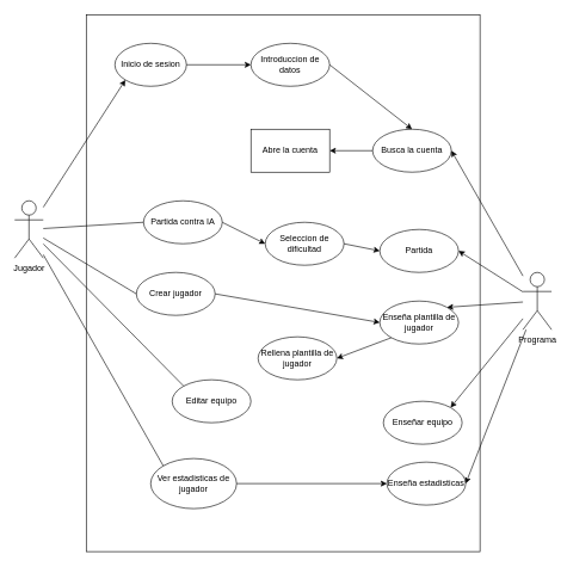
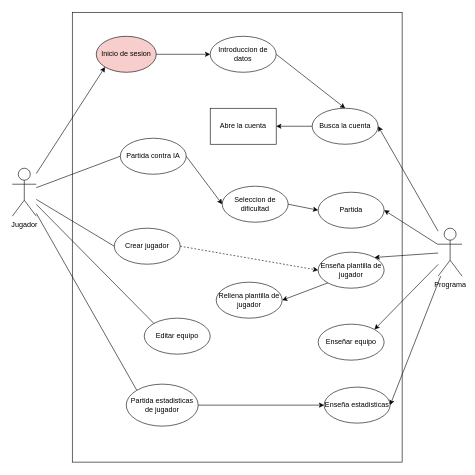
  <mxCell id="0" />
  <mxCell id="1" parent="0" />
  <mxCell id="2" value="Jugador" style="shape=umlActor;verticalLabelPosition=bottom;verticalAlign=top;html=1;outlineConnect=0;" parent="1" vertex="1"><mxGeometry x="20" y="280" width="40" height="80" as="geometry" /></mxCell>
  <mxCell id="3" value="Programa" style="shape=umlActor;verticalLabelPosition=bottom;verticalAlign=top;html=1;outlineConnect=0;align=center;horizontal=1;" parent="1" vertex="1"><mxGeometry x="730" y="380" width="40" height="80" as="geometry" /></mxCell>
  <mxCell id="4" value="" style="rounded=0;whiteSpace=wrap;html=1;" parent="1" vertex="1"><mxGeometry x="120" y="20" width="550" height="750" as="geometry" /></mxCell>
- <mxCell id="5" value="Inicio de sesion" style="ellipse;whiteSpace=wrap;html=1;" parent="1" vertex="1"><mxGeometry x="160" y="60" width="100" height="60" as="geometry" /></mxCell>
- <mxCell id="6" value="Partida contra IA" style="ellipse;whiteSpace=wrap;html=1;" parent="1" vertex="1"><mxGeometry x="200" y="280" width="110" height="60" as="geometry" /></mxCell>
+ <mxCell id="5" value="Inicio de sesion" style="ellipse;whiteSpace=wrap;html=1;fillColor=#f8cecc;" parent="1" vertex="1"><mxGeometry x="160" y="60" width="100" height="60" as="geometry" /></mxCell>
+ <mxCell id="6" value="Partida contra IA" style="ellipse;whiteSpace=wrap;html=1;" parent="1" vertex="1"><mxGeometry x="200" y="230" width="110" height="60" as="geometry" /></mxCell>
  <mxCell id="7" value="" style="endArrow=none;html=1;rounded=0;entryX=0;entryY=0.5;entryDx=0;entryDy=0;" parent="1" source="2" target="6" edge="1"><mxGeometry width="50" height="50" relative="1" as="geometry"><mxPoint x="70" y="145.385" as="sourcePoint" /><mxPoint x="180" y="120" as="targetPoint" /></mxGeometry></mxCell>
  <mxCell id="8" value="Crear jugador" style="ellipse;whiteSpace=wrap;html=1;" parent="1" vertex="1"><mxGeometry x="190" y="380" width="110" height="60" as="geometry" /></mxCell>
  <mxCell id="9" value="Editar equipo" style="ellipse;whiteSpace=wrap;html=1;" parent="1" vertex="1"><mxGeometry x="240" y="530" width="110" height="60" as="geometry" /></mxCell>
- <mxCell id="10" value="Ver estadisticas de jugador" style="ellipse;whiteSpace=wrap;html=1;" parent="1" vertex="1"><mxGeometry x="210" y="640" width="120" height="70" as="geometry" /></mxCell>
+ <mxCell id="10" value="Partida estadisticas de jugador" style="ellipse;whiteSpace=wrap;html=1;" parent="1" vertex="1"><mxGeometry x="210" y="640" width="120" height="70" as="geometry" /></mxCell>
  <mxCell id="11" value="" style="endArrow=none;html=1;rounded=0;entryX=0;entryY=0.5;entryDx=0;entryDy=0;" parent="1" source="2" target="8" edge="1"><mxGeometry width="50" height="50" relative="1" as="geometry"><mxPoint x="60" y="221.429" as="sourcePoint" /><mxPoint x="180" y="230" as="targetPoint" /></mxGeometry></mxCell>
  <mxCell id="12" value="" style="endArrow=none;html=1;rounded=0;entryX=0;entryY=0;entryDx=0;entryDy=0;" parent="1" source="2" target="9" edge="1"><mxGeometry width="50" height="50" relative="1" as="geometry"><mxPoint x="70" y="330" as="sourcePoint" /><mxPoint x="185" y="330" as="targetPoint" /></mxGeometry></mxCell>
  <mxCell id="13" value="" style="endArrow=none;html=1;rounded=0;entryX=0;entryY=0;entryDx=0;entryDy=0;" parent="1" source="2" target="10" edge="1"><mxGeometry width="50" height="50" relative="1" as="geometry"><mxPoint x="70" y="340.785" as="sourcePoint" /><mxPoint x="196.109" y="408.787" as="targetPoint" /></mxGeometry></mxCell>
  <mxCell id="14" value="Introduccion de datos" style="ellipse;whiteSpace=wrap;html=1;" parent="1" vertex="1"><mxGeometry x="350" y="60" width="110" height="60" as="geometry" /></mxCell>
  <mxCell id="15" value="Busca la cuenta" style="ellipse;whiteSpace=wrap;html=1;" parent="1" vertex="1"><mxGeometry x="520" y="180" width="110" height="60" as="geometry" /></mxCell>
  <mxCell id="16" value="Abre la cuenta" style="whiteSpace=wrap;html=1;rounded=0;" parent="1" vertex="1"><mxGeometry x="350" y="180" width="110" height="60" as="geometry" /></mxCell>
  <mxCell id="17" value="" style="endArrow=classic;html=1;rounded=0;exitX=1;exitY=0.5;exitDx=0;exitDy=0;entryX=0;entryY=0.5;entryDx=0;entryDy=0;" parent="1" source="5" target="14" edge="1"><mxGeometry width="50" height="50" relative="1" as="geometry"><mxPoint x="260" y="90" as="sourcePoint" /><mxPoint x="310" y="40" as="targetPoint" /></mxGeometry></mxCell>
  <mxCell id="18" value="" style="endArrow=classic;html=1;rounded=0;exitX=1;exitY=0.5;exitDx=0;exitDy=0;entryX=0.5;entryY=0;entryDx=0;entryDy=0;" parent="1" source="14" target="15" edge="1"><mxGeometry width="50" height="50" relative="1" as="geometry"><mxPoint x="360" y="420" as="sourcePoint" /><mxPoint x="710" y="320" as="targetPoint" /></mxGeometry></mxCell>
  <mxCell id="19" value="" style="endArrow=classic;html=1;rounded=0;exitX=0;exitY=0.5;exitDx=0;exitDy=0;entryX=1;entryY=0.5;entryDx=0;entryDy=0;" parent="1" source="15" target="16" edge="1"><mxGeometry width="50" height="50" relative="1" as="geometry"><mxPoint x="360" y="420" as="sourcePoint" /><mxPoint x="410" y="370" as="targetPoint" /></mxGeometry></mxCell>
  <mxCell id="20" value="" style="endArrow=classic;html=1;rounded=0;entryX=1;entryY=0.5;entryDx=0;entryDy=0;" parent="1" source="3" target="15" edge="1"><mxGeometry width="50" height="50" relative="1" as="geometry"><mxPoint x="360" y="420" as="sourcePoint" /><mxPoint x="410" y="370" as="targetPoint" /></mxGeometry></mxCell>
  <mxCell id="21" value="Seleccion de dificultad" style="ellipse;whiteSpace=wrap;html=1;" parent="1" vertex="1"><mxGeometry x="370" y="310" width="110" height="60" as="geometry" /></mxCell>
  <mxCell id="22" value="Partida" style="ellipse;whiteSpace=wrap;html=1;" parent="1" vertex="1"><mxGeometry x="530" y="320" width="110" height="60" as="geometry" /></mxCell>
  <mxCell id="23" value="" style="endArrow=classic;html=1;rounded=0;exitX=1;exitY=0.5;exitDx=0;exitDy=0;entryX=0;entryY=0.5;entryDx=0;entryDy=0;" parent="1" source="6" target="21" edge="1"><mxGeometry width="50" height="50" relative="1" as="geometry"><mxPoint x="390" y="410" as="sourcePoint" /><mxPoint x="440" y="360" as="targetPoint" /></mxGeometry></mxCell>
  <mxCell id="24" value="" style="endArrow=classic;html=1;rounded=0;exitX=1;exitY=0.5;exitDx=0;exitDy=0;entryX=0;entryY=0.5;entryDx=0;entryDy=0;" parent="1" source="21" target="22" edge="1"><mxGeometry width="50" height="50" relative="1" as="geometry"><mxPoint x="320" y="320" as="sourcePoint" /><mxPoint x="440" y="330" as="targetPoint" /></mxGeometry></mxCell>
  <mxCell id="25" value="" style="endArrow=classic;html=1;rounded=0;entryX=0;entryY=1;entryDx=0;entryDy=0;" parent="1" source="2" target="5" edge="1"><mxGeometry width="50" height="50" relative="1" as="geometry"><mxPoint x="390" y="410" as="sourcePoint" /><mxPoint x="440" y="360" as="targetPoint" /></mxGeometry></mxCell>
  <mxCell id="26" value="" style="endArrow=classic;html=1;rounded=0;entryX=1;entryY=0.5;entryDx=0;entryDy=0;" parent="1" source="3" target="22" edge="1"><mxGeometry width="50" height="50" relative="1" as="geometry"><mxPoint x="390" y="410" as="sourcePoint" /><mxPoint x="440" y="360" as="targetPoint" /></mxGeometry></mxCell>
  <mxCell id="27" value="Enseña plantilla de jugador" style="ellipse;whiteSpace=wrap;html=1;" parent="1" vertex="1"><mxGeometry x="530" y="420" width="110" height="60" as="geometry" /></mxCell>
  <mxCell id="28" value="" style="endArrow=classic;html=1;rounded=0;entryX=1;entryY=0;entryDx=0;entryDy=0;" edge="1" parent="1" source="3" target="27"><mxGeometry width="50" height="50" relative="1" as="geometry"><mxPoint x="730" y="270" as="sourcePoint" /><mxPoint x="410" y="380" as="targetPoint" /></mxGeometry></mxCell>
  <mxCell id="29" value="Rellena plantilla de jugador" style="ellipse;whiteSpace=wrap;html=1;" vertex="1" parent="1"><mxGeometry x="360" y="470" width="110" height="60" as="geometry" /></mxCell>
- <mxCell id="30" value="" style="endArrow=classic;html=1;rounded=0;exitX=1;exitY=0.5;exitDx=0;exitDy=0;entryX=0;entryY=0.5;entryDx=0;entryDy=0;" edge="1" parent="1" source="8" target="27"><mxGeometry width="50" height="50" relative="1" as="geometry"><mxPoint x="360" y="430" as="sourcePoint" /><mxPoint x="410" y="380" as="targetPoint" /></mxGeometry></mxCell>
+ <mxCell id="30" value="" style="endArrow=classic;html=1;rounded=0;exitX=1;exitY=0.5;exitDx=0;exitDy=0;entryX=0;entryY=0.5;entryDx=0;entryDy=0;dashed=1;" edge="1" parent="1" source="8" target="27"><mxGeometry width="50" height="50" relative="1" as="geometry"><mxPoint x="360" y="430" as="sourcePoint" /><mxPoint x="410" y="380" as="targetPoint" /></mxGeometry></mxCell>
  <mxCell id="31" value="" style="endArrow=classic;html=1;rounded=0;exitX=0;exitY=1;exitDx=0;exitDy=0;entryX=1;entryY=0.5;entryDx=0;entryDy=0;" edge="1" parent="1" source="27" target="29"><mxGeometry width="50" height="50" relative="1" as="geometry"><mxPoint x="360" y="430" as="sourcePoint" /><mxPoint x="410" y="380" as="targetPoint" /></mxGeometry></mxCell>
- <mxCell id="32" value="Enseñar equipo" style="ellipse;whiteSpace=wrap;html=1;" vertex="1" parent="1"><mxGeometry x="535" y="560" width="110" height="60" as="geometry" /></mxCell>
+ <mxCell id="32" value="Enseñar equipo" style="ellipse;whiteSpace=wrap;html=1;" vertex="1" parent="1"><mxGeometry x="530" y="540" width="110" height="60" as="geometry" /></mxCell>
  <mxCell id="33" value="" style="endArrow=classic;html=1;rounded=0;entryX=1;entryY=0;entryDx=0;entryDy=0;" edge="1" parent="1" source="3" target="32"><mxGeometry width="50" height="50" relative="1" as="geometry"><mxPoint x="360" y="440" as="sourcePoint" /><mxPoint x="410" y="390" as="targetPoint" /></mxGeometry></mxCell>
  <mxCell id="34" value="Enseña estadisticas" style="ellipse;whiteSpace=wrap;html=1;" vertex="1" parent="1"><mxGeometry x="540" y="645" width="110" height="60" as="geometry" /></mxCell>
  <mxCell id="35" value="" style="endArrow=classic;html=1;rounded=0;entryX=1;entryY=0.5;entryDx=0;entryDy=0;" edge="1" parent="1" source="3" target="34"><mxGeometry width="50" height="50" relative="1" as="geometry"><mxPoint x="360" y="430" as="sourcePoint" /><mxPoint x="410" y="380" as="targetPoint" /></mxGeometry></mxCell>
  <mxCell id="36" value="" style="endArrow=classic;html=1;rounded=0;exitX=1;exitY=0.5;exitDx=0;exitDy=0;entryX=0;entryY=0.5;entryDx=0;entryDy=0;" edge="1" parent="1" source="10" target="34"><mxGeometry width="50" height="50" relative="1" as="geometry"><mxPoint x="360" y="430" as="sourcePoint" /><mxPoint x="410" y="380" as="targetPoint" /></mxGeometry></mxCell>
